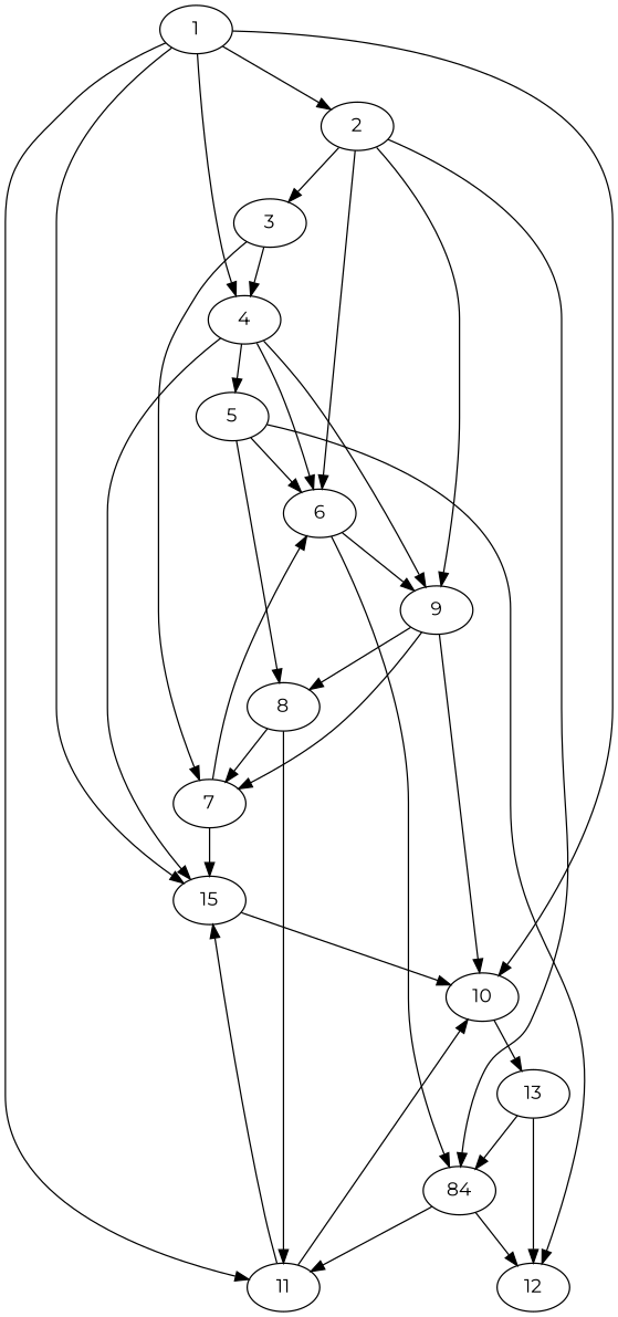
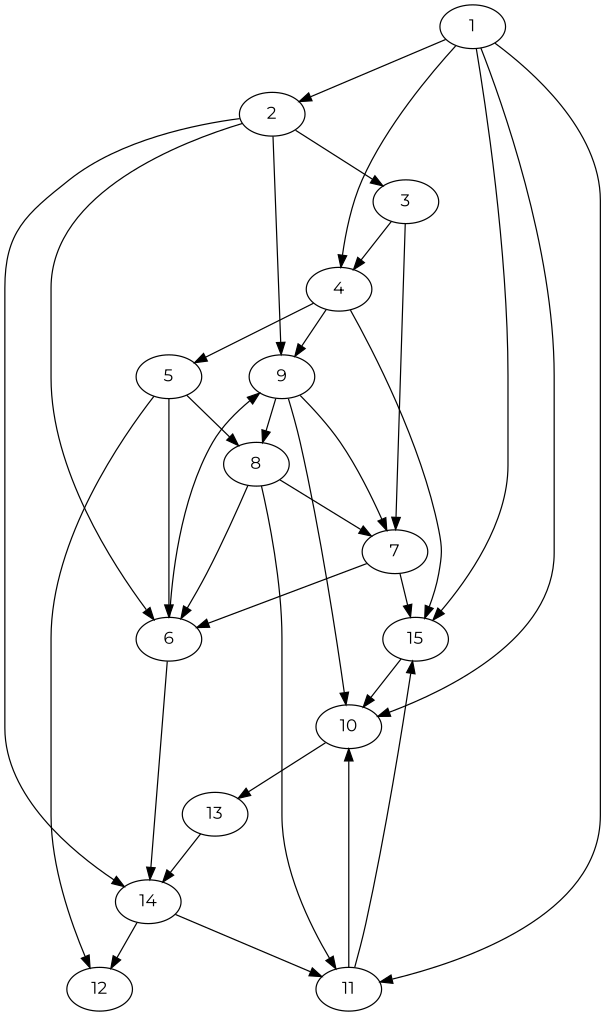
  digraph {
    fontname=Montserrat
    node [fontname=Montserrat]
    edge [fontname=Montserrat]
    n1 [label=1]
    n2 [label=2]
    n3 [label=4]
    n4 [label=10]
    n5 [label=11]
    n6 [label=15]
    n7 [label=3]
    n8 [label=6]
    n9 [label=9]
-   n10 [label=84]
+   n10 [label=14]
    n11 [label=5]
    n12 [label=13]
    n13 [label=7]
    n14 [label=8]
    n15 [label=12]
    n1 -> n2
    n1 -> n3
    n1 -> n4
    n1 -> n5
    n1 -> n6
    n2 -> n7
    n2 -> n8
    n2 -> n9
    n2 -> n10
    n3 -> n6
    n3 -> n9
    n3 -> n11
    n4 -> n12
    n5 -> n4
    n5 -> n6
    n6 -> n4
    n7 -> n3
    n7 -> n13
    n8 -> n9
    n8 -> n10
    n9 -> n4
    n9 -> n13
    n9 -> n14
    n10 -> n5
    n10 -> n15
    n11 -> n8
    n11 -> n14
    n11 -> n15
    n12 -> n10
-   n12 -> n15
    n13 -> n6
    n13 -> n8
    n14 -> n5
-   n3 -> n8
+   n14 -> n8
    n14 -> n13
  }
